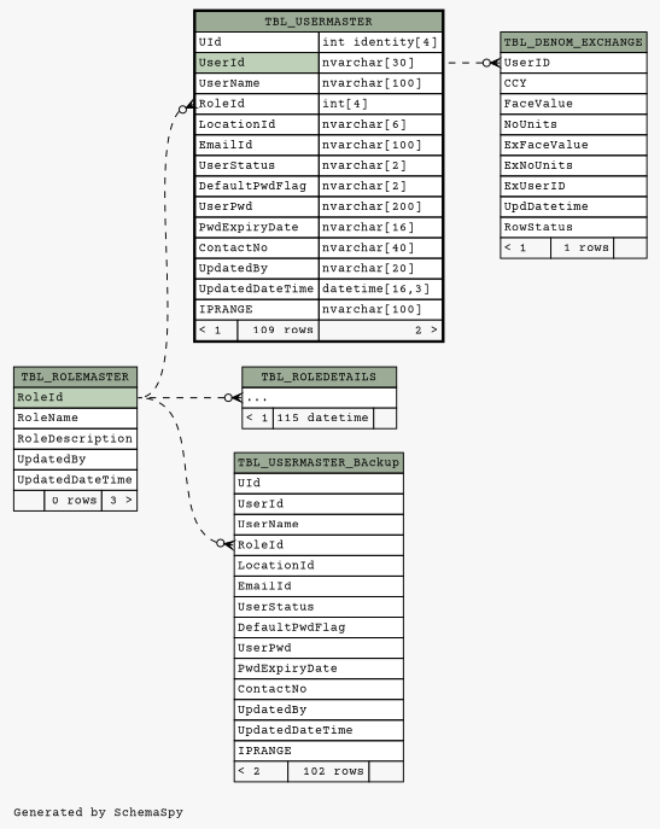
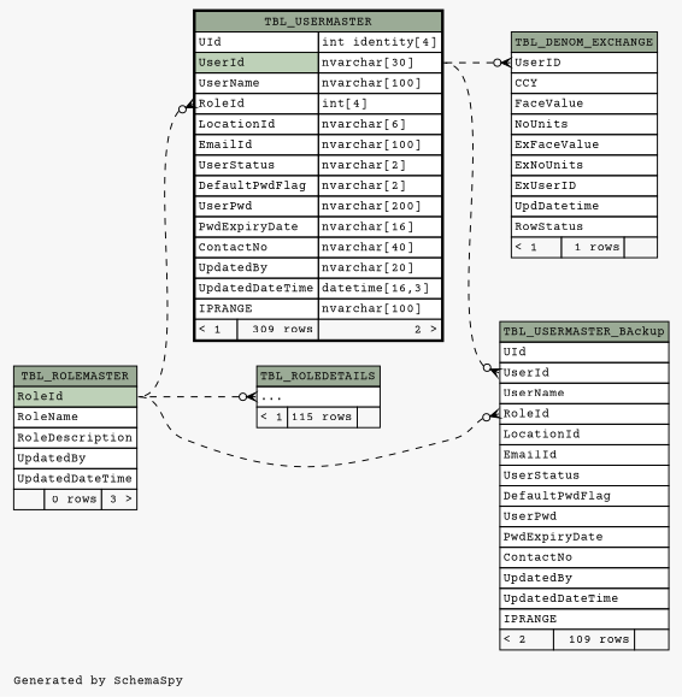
  digraph {
    bgcolor="#f7f7f7"
    fontname="Courier Prime"
    fontsize=11
    label="\nGenerated by SchemaSpy"
    labeljust=l
    nodesep=0.18
    rankdir=RL
    ranksep=0.46
    node [fontname="Courier Prime" fontsize=11 shape=plaintext]
    edge [arrowhead=none arrowsize=0.8 arrowtail=crowodot dir=back fontname="Courier Prime" headport="RoleId:e" style=dashed tailport="RoleId:w"]
    n1 [label=<     <TABLE BORDER="0" CELLBORDER="1" CELLSPACING="0" BGCOLOR="#ffffff">       <TR><TD COLSPAN="3" BGCOLOR="#9bab96" ALIGN="CENTER">TBL_DENOM_EXCHANGE</TD></TR>       <TR><TD PORT="UserID" COLSPAN="3" ALIGN="LEFT">UserID</TD></TR>       <TR><TD PORT="CCY" COLSPAN="3" ALIGN="LEFT">CCY</TD></TR>       <TR><TD PORT="FaceValue" COLSPAN="3" ALIGN="LEFT">FaceValue</TD></TR>       <TR><TD PORT="NoUnits" COLSPAN="3" ALIGN="LEFT">NoUnits</TD></TR>       <TR><TD PORT="ExFaceValue" COLSPAN="3" ALIGN="LEFT">ExFaceValue</TD></TR>       <TR><TD PORT="ExNoUnits" COLSPAN="3" ALIGN="LEFT">ExNoUnits</TD></TR>       <TR><TD PORT="ExUserID" COLSPAN="3" ALIGN="LEFT">ExUserID</TD></TR>       <TR><TD PORT="UpdDatetime" COLSPAN="3" ALIGN="LEFT">UpdDatetime</TD></TR>       <TR><TD PORT="RowStatus" COLSPAN="3" ALIGN="LEFT">RowStatus</TD></TR>       <TR><TD ALIGN="LEFT" BGCOLOR="#f7f7f7">&lt; 1</TD><TD ALIGN="RIGHT" BGCOLOR="#f7f7f7">1 rows</TD><TD ALIGN="RIGHT" BGCOLOR="#f7f7f7">  </TD></TR>     </TABLE>>]
-   n2 [label=<     <TABLE BORDER="2" CELLBORDER="1" CELLSPACING="0" BGCOLOR="#ffffff">       <TR><TD COLSPAN="3" BGCOLOR="#9bab96" ALIGN="CENTER">TBL_USERMASTER</TD></TR>       <TR><TD PORT="UId" COLSPAN="2" ALIGN="LEFT">UId</TD><TD PORT="UId.type" ALIGN="LEFT">int identity[4]</TD></TR>       <TR><TD PORT="UserId" COLSPAN="2" BGCOLOR="#bed1b8" ALIGN="LEFT">UserId</TD><TD PORT="UserId.type" ALIGN="LEFT">nvarchar[30]</TD></TR>       <TR><TD PORT="UserName" COLSPAN="2" ALIGN="LEFT">UserName</TD><TD PORT="UserName.type" ALIGN="LEFT">nvarchar[100]</TD></TR>       <TR><TD PORT="RoleId" COLSPAN="2" ALIGN="LEFT">RoleId</TD><TD PORT="RoleId.type" ALIGN="LEFT">int[4]</TD></TR>       <TR><TD PORT="LocationId" COLSPAN="2" ALIGN="LEFT">LocationId</TD><TD PORT="LocationId.type" ALIGN="LEFT">nvarchar[6]</TD></TR>       <TR><TD PORT="EmailId" COLSPAN="2" ALIGN="LEFT">EmailId</TD><TD PORT="EmailId.type" ALIGN="LEFT">nvarchar[100]</TD></TR>       <TR><TD PORT="UserStatus" COLSPAN="2" ALIGN="LEFT">UserStatus</TD><TD PORT="UserStatus.type" ALIGN="LEFT">nvarchar[2]</TD></TR>       <TR><TD PORT="DefaultPwdFlag" COLSPAN="2" ALIGN="LEFT">DefaultPwdFlag</TD><TD PORT="DefaultPwdFlag.type" ALIGN="LEFT">nvarchar[2]</TD></TR>       <TR><TD PORT="UserPwd" COLSPAN="2" ALIGN="LEFT">UserPwd</TD><TD PORT="UserPwd.type" ALIGN="LEFT">nvarchar[200]</TD></TR>       <TR><TD PORT="PwdExpiryDate" COLSPAN="2" ALIGN="LEFT">PwdExpiryDate</TD><TD PORT="PwdExpiryDate.type" ALIGN="LEFT">nvarchar[16]</TD></TR>       <TR><TD PORT="ContactNo" COLSPAN="2" ALIGN="LEFT">ContactNo</TD><TD PORT="ContactNo.type" ALIGN="LEFT">nvarchar[40]</TD></TR>       <TR><TD PORT="UpdatedBy" COLSPAN="2" ALIGN="LEFT">UpdatedBy</TD><TD PORT="UpdatedBy.type" ALIGN="LEFT">nvarchar[20]</TD></TR>       <TR><TD PORT="UpdatedDateTime" COLSPAN="2" ALIGN="LEFT">UpdatedDateTime</TD><TD PORT="UpdatedDateTime.type" ALIGN="LEFT">datetime[16,3]</TD></TR>       <TR><TD PORT="IPRANGE" COLSPAN="2" ALIGN="LEFT">IPRANGE</TD><TD PORT="IPRANGE.type" ALIGN="LEFT">nvarchar[100]</TD></TR>       <TR><TD ALIGN="LEFT" BGCOLOR="#f7f7f7">&lt; 1</TD><TD ALIGN="RIGHT" BGCOLOR="#f7f7f7">109 rows</TD><TD ALIGN="RIGHT" BGCOLOR="#f7f7f7">2 &gt;</TD></TR>     </TABLE>>]
+   n2 [label=<     <TABLE BORDER="2" CELLBORDER="1" CELLSPACING="0" BGCOLOR="#ffffff">       <TR><TD COLSPAN="3" BGCOLOR="#9bab96" ALIGN="CENTER">TBL_USERMASTER</TD></TR>       <TR><TD PORT="UId" COLSPAN="2" ALIGN="LEFT">UId</TD><TD PORT="UId.type" ALIGN="LEFT">int identity[4]</TD></TR>       <TR><TD PORT="UserId" COLSPAN="2" BGCOLOR="#bed1b8" ALIGN="LEFT">UserId</TD><TD PORT="UserId.type" ALIGN="LEFT">nvarchar[30]</TD></TR>       <TR><TD PORT="UserName" COLSPAN="2" ALIGN="LEFT">UserName</TD><TD PORT="UserName.type" ALIGN="LEFT">nvarchar[100]</TD></TR>       <TR><TD PORT="RoleId" COLSPAN="2" ALIGN="LEFT">RoleId</TD><TD PORT="RoleId.type" ALIGN="LEFT">int[4]</TD></TR>       <TR><TD PORT="LocationId" COLSPAN="2" ALIGN="LEFT">LocationId</TD><TD PORT="LocationId.type" ALIGN="LEFT">nvarchar[6]</TD></TR>       <TR><TD PORT="EmailId" COLSPAN="2" ALIGN="LEFT">EmailId</TD><TD PORT="EmailId.type" ALIGN="LEFT">nvarchar[100]</TD></TR>       <TR><TD PORT="UserStatus" COLSPAN="2" ALIGN="LEFT">UserStatus</TD><TD PORT="UserStatus.type" ALIGN="LEFT">nvarchar[2]</TD></TR>       <TR><TD PORT="DefaultPwdFlag" COLSPAN="2" ALIGN="LEFT">DefaultPwdFlag</TD><TD PORT="DefaultPwdFlag.type" ALIGN="LEFT">nvarchar[2]</TD></TR>       <TR><TD PORT="UserPwd" COLSPAN="2" ALIGN="LEFT">UserPwd</TD><TD PORT="UserPwd.type" ALIGN="LEFT">nvarchar[200]</TD></TR>       <TR><TD PORT="PwdExpiryDate" COLSPAN="2" ALIGN="LEFT">PwdExpiryDate</TD><TD PORT="PwdExpiryDate.type" ALIGN="LEFT">nvarchar[16]</TD></TR>       <TR><TD PORT="ContactNo" COLSPAN="2" ALIGN="LEFT">ContactNo</TD><TD PORT="ContactNo.type" ALIGN="LEFT">nvarchar[40]</TD></TR>       <TR><TD PORT="UpdatedBy" COLSPAN="2" ALIGN="LEFT">UpdatedBy</TD><TD PORT="UpdatedBy.type" ALIGN="LEFT">nvarchar[20]</TD></TR>       <TR><TD PORT="UpdatedDateTime" COLSPAN="2" ALIGN="LEFT">UpdatedDateTime</TD><TD PORT="UpdatedDateTime.type" ALIGN="LEFT">datetime[16,3]</TD></TR>       <TR><TD PORT="IPRANGE" COLSPAN="2" ALIGN="LEFT">IPRANGE</TD><TD PORT="IPRANGE.type" ALIGN="LEFT">nvarchar[100]</TD></TR>       <TR><TD ALIGN="LEFT" BGCOLOR="#f7f7f7">&lt; 1</TD><TD ALIGN="RIGHT" BGCOLOR="#f7f7f7">309 rows</TD><TD ALIGN="RIGHT" BGCOLOR="#f7f7f7">2 &gt;</TD></TR>     </TABLE>>]
    n3 [label=<     <TABLE BORDER="0" CELLBORDER="1" CELLSPACING="0" BGCOLOR="#ffffff">       <TR><TD COLSPAN="3" BGCOLOR="#9bab96" ALIGN="CENTER">TBL_ROLEMASTER</TD></TR>       <TR><TD PORT="RoleId" COLSPAN="3" BGCOLOR="#bed1b8" ALIGN="LEFT">RoleId</TD></TR>       <TR><TD PORT="RoleName" COLSPAN="3" ALIGN="LEFT">RoleName</TD></TR>       <TR><TD PORT="RoleDescription" COLSPAN="3" ALIGN="LEFT">RoleDescription</TD></TR>       <TR><TD PORT="UpdatedBy" COLSPAN="3" ALIGN="LEFT">UpdatedBy</TD></TR>       <TR><TD PORT="UpdatedDateTime" COLSPAN="3" ALIGN="LEFT">UpdatedDateTime</TD></TR>       <TR><TD ALIGN="LEFT" BGCOLOR="#f7f7f7">  </TD><TD ALIGN="RIGHT" BGCOLOR="#f7f7f7">0 rows</TD><TD ALIGN="RIGHT" BGCOLOR="#f7f7f7">3 &gt;</TD></TR>     </TABLE>>]
-   n4 [label=<     <TABLE BORDER="0" CELLBORDER="1" CELLSPACING="0" BGCOLOR="#ffffff">       <TR><TD COLSPAN="3" BGCOLOR="#9bab96" ALIGN="CENTER">TBL_ROLEDETAILS</TD></TR>       <TR><TD PORT="elipses" COLSPAN="3" ALIGN="LEFT">...</TD></TR>       <TR><TD ALIGN="LEFT" BGCOLOR="#f7f7f7">&lt; 1</TD><TD ALIGN="RIGHT" BGCOLOR="#f7f7f7">115 datetime</TD><TD ALIGN="RIGHT" BGCOLOR="#f7f7f7">  </TD></TR>     </TABLE>>]
-   n5 [label=<     <TABLE BORDER="0" CELLBORDER="1" CELLSPACING="0" BGCOLOR="#ffffff">       <TR><TD COLSPAN="3" BGCOLOR="#9bab96" ALIGN="CENTER">TBL_USERMASTER_BAckup</TD></TR>       <TR><TD PORT="UId" COLSPAN="3" ALIGN="LEFT">UId</TD></TR>       <TR><TD PORT="UserId" COLSPAN="3" ALIGN="LEFT">UserId</TD></TR>       <TR><TD PORT="UserName" COLSPAN="3" ALIGN="LEFT">UserName</TD></TR>       <TR><TD PORT="RoleId" COLSPAN="3" ALIGN="LEFT">RoleId</TD></TR>       <TR><TD PORT="LocationId" COLSPAN="3" ALIGN="LEFT">LocationId</TD></TR>       <TR><TD PORT="EmailId" COLSPAN="3" ALIGN="LEFT">EmailId</TD></TR>       <TR><TD PORT="UserStatus" COLSPAN="3" ALIGN="LEFT">UserStatus</TD></TR>       <TR><TD PORT="DefaultPwdFlag" COLSPAN="3" ALIGN="LEFT">DefaultPwdFlag</TD></TR>       <TR><TD PORT="UserPwd" COLSPAN="3" ALIGN="LEFT">UserPwd</TD></TR>       <TR><TD PORT="PwdExpiryDate" COLSPAN="3" ALIGN="LEFT">PwdExpiryDate</TD></TR>       <TR><TD PORT="ContactNo" COLSPAN="3" ALIGN="LEFT">ContactNo</TD></TR>       <TR><TD PORT="UpdatedBy" COLSPAN="3" ALIGN="LEFT">UpdatedBy</TD></TR>       <TR><TD PORT="UpdatedDateTime" COLSPAN="3" ALIGN="LEFT">UpdatedDateTime</TD></TR>       <TR><TD PORT="IPRANGE" COLSPAN="3" ALIGN="LEFT">IPRANGE</TD></TR>       <TR><TD ALIGN="LEFT" BGCOLOR="#f7f7f7">&lt; 2</TD><TD ALIGN="RIGHT" BGCOLOR="#f7f7f7">102 rows</TD><TD ALIGN="RIGHT" BGCOLOR="#f7f7f7">  </TD></TR>     </TABLE>>]
+   n4 [label=<     <TABLE BORDER="0" CELLBORDER="1" CELLSPACING="0" BGCOLOR="#ffffff">       <TR><TD COLSPAN="3" BGCOLOR="#9bab96" ALIGN="CENTER">TBL_ROLEDETAILS</TD></TR>       <TR><TD PORT="elipses" COLSPAN="3" ALIGN="LEFT">...</TD></TR>       <TR><TD ALIGN="LEFT" BGCOLOR="#f7f7f7">&lt; 1</TD><TD ALIGN="RIGHT" BGCOLOR="#f7f7f7">115 rows</TD><TD ALIGN="RIGHT" BGCOLOR="#f7f7f7">  </TD></TR>     </TABLE>>]
+   n5 [label=<     <TABLE BORDER="0" CELLBORDER="1" CELLSPACING="0" BGCOLOR="#ffffff">       <TR><TD COLSPAN="3" BGCOLOR="#9bab96" ALIGN="CENTER">TBL_USERMASTER_BAckup</TD></TR>       <TR><TD PORT="UId" COLSPAN="3" ALIGN="LEFT">UId</TD></TR>       <TR><TD PORT="UserId" COLSPAN="3" ALIGN="LEFT">UserId</TD></TR>       <TR><TD PORT="UserName" COLSPAN="3" ALIGN="LEFT">UserName</TD></TR>       <TR><TD PORT="RoleId" COLSPAN="3" ALIGN="LEFT">RoleId</TD></TR>       <TR><TD PORT="LocationId" COLSPAN="3" ALIGN="LEFT">LocationId</TD></TR>       <TR><TD PORT="EmailId" COLSPAN="3" ALIGN="LEFT">EmailId</TD></TR>       <TR><TD PORT="UserStatus" COLSPAN="3" ALIGN="LEFT">UserStatus</TD></TR>       <TR><TD PORT="DefaultPwdFlag" COLSPAN="3" ALIGN="LEFT">DefaultPwdFlag</TD></TR>       <TR><TD PORT="UserPwd" COLSPAN="3" ALIGN="LEFT">UserPwd</TD></TR>       <TR><TD PORT="PwdExpiryDate" COLSPAN="3" ALIGN="LEFT">PwdExpiryDate</TD></TR>       <TR><TD PORT="ContactNo" COLSPAN="3" ALIGN="LEFT">ContactNo</TD></TR>       <TR><TD PORT="UpdatedBy" COLSPAN="3" ALIGN="LEFT">UpdatedBy</TD></TR>       <TR><TD PORT="UpdatedDateTime" COLSPAN="3" ALIGN="LEFT">UpdatedDateTime</TD></TR>       <TR><TD PORT="IPRANGE" COLSPAN="3" ALIGN="LEFT">IPRANGE</TD></TR>       <TR><TD ALIGN="LEFT" BGCOLOR="#f7f7f7">&lt; 2</TD><TD ALIGN="RIGHT" BGCOLOR="#f7f7f7">109 rows</TD><TD ALIGN="RIGHT" BGCOLOR="#f7f7f7">  </TD></TR>     </TABLE>>]
    n1 -> n2 [headport="UserId.type:e" tailport="UserID:w"]
    n2 -> n3
    n4 -> n3 [tailport="elipses:w"]
+   n5 -> n2 [headport="UserId.type:e" tailport="UserId:w"]
    n5 -> n3
  }
